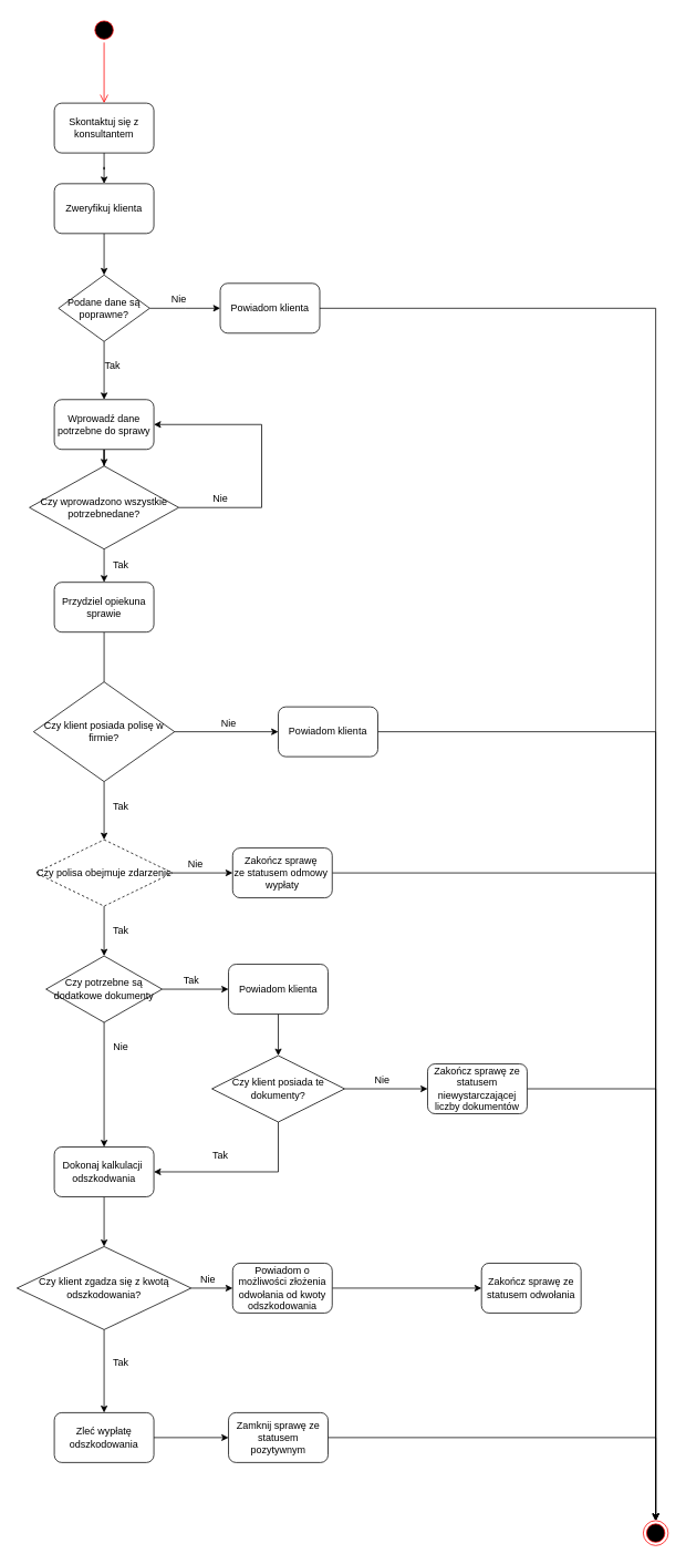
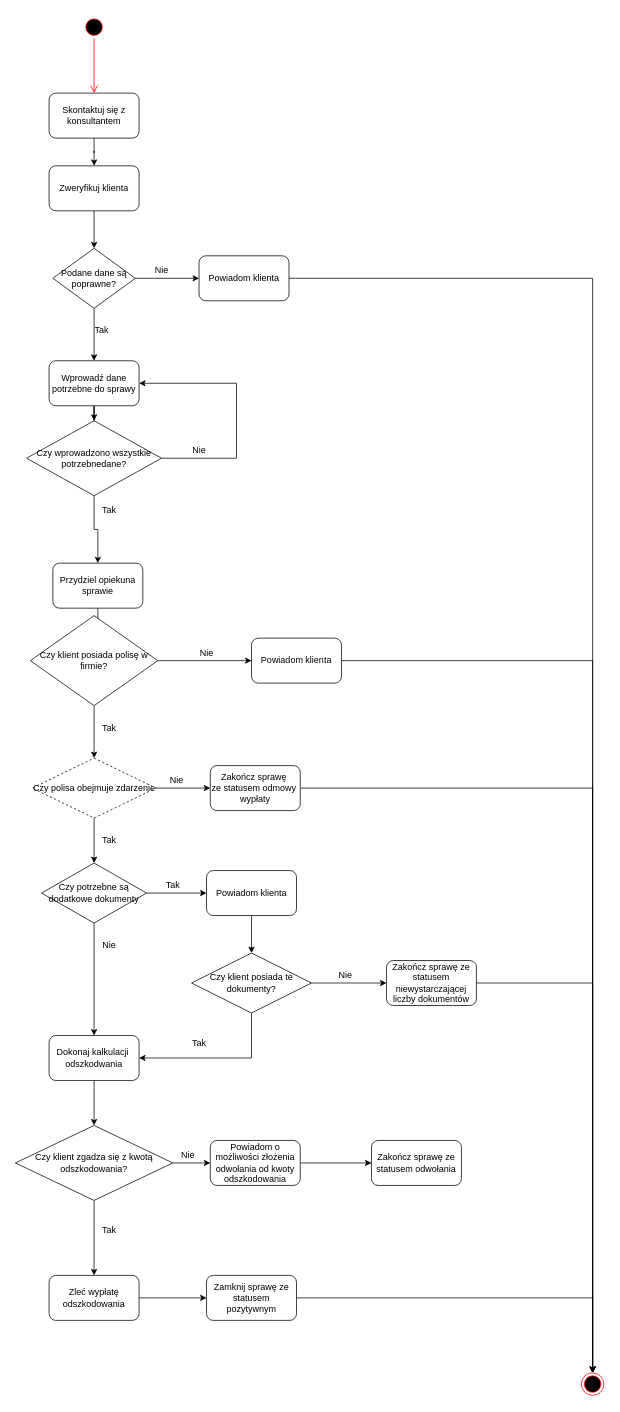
  <mxCell id="0" />
  <mxCell id="1" parent="0" />
  <mxCell id="2" style="edgeStyle=orthogonalEdgeStyle;rounded=0;orthogonalLoop=1;jettySize=auto;html=1;" edge="1" parent="1" source="3" target="10"><mxGeometry relative="1" as="geometry" /></mxCell>
  <mxCell id="3" value="Skontaktuj się z konsultantem" style="rounded=1;whiteSpace=wrap;html=1;" vertex="1" parent="1"><mxGeometry x="65" y="123" width="120" height="60" as="geometry" /></mxCell>
  <mxCell id="4" value="Kli" style="ellipse;html=1;shape=startState;fillColor=#000000;strokeColor=#ff0000;" vertex="1" parent="1"><mxGeometry x="110" y="20" width="30" height="30" as="geometry" /></mxCell>
  <mxCell id="5" value="" style="edgeStyle=orthogonalEdgeStyle;html=1;verticalAlign=bottom;endArrow=open;endSize=8;strokeColor=#ff0000;entryX=0.5;entryY=0;entryDx=0;entryDy=0;" edge="1" source="4" parent="1" target="3"><mxGeometry relative="1" as="geometry"><mxPoint x="125" y="110" as="targetPoint" /></mxGeometry></mxCell>
  <mxCell id="6" style="edgeStyle=orthogonalEdgeStyle;rounded=0;orthogonalLoop=1;jettySize=auto;html=1;" edge="1" parent="1" source="8"><mxGeometry relative="1" as="geometry"><mxPoint x="265" y="370" as="targetPoint" /></mxGeometry></mxCell>
  <mxCell id="7" style="edgeStyle=orthogonalEdgeStyle;rounded=0;orthogonalLoop=1;jettySize=auto;html=1;entryX=0.5;entryY=0;entryDx=0;entryDy=0;" edge="1" parent="1" source="8" target="14"><mxGeometry relative="1" as="geometry" /></mxCell>
  <mxCell id="8" value="Podane dane są poprawne?" style="rhombus;whiteSpace=wrap;html=1;" vertex="1" parent="1"><mxGeometry x="70" y="330" width="110" height="80" as="geometry" /></mxCell>
  <mxCell id="9" style="edgeStyle=orthogonalEdgeStyle;rounded=0;orthogonalLoop=1;jettySize=auto;html=1;entryX=0.5;entryY=0;entryDx=0;entryDy=0;" edge="1" parent="1" source="10" target="8"><mxGeometry relative="1" as="geometry" /></mxCell>
  <mxCell id="10" value="Zweryfikuj klienta" style="rounded=1;whiteSpace=wrap;html=1;" vertex="1" parent="1"><mxGeometry x="65" y="220" width="120" height="60" as="geometry" /></mxCell>
  <mxCell id="11" style="edgeStyle=orthogonalEdgeStyle;rounded=0;orthogonalLoop=1;jettySize=auto;html=1;entryX=0.5;entryY=0;entryDx=0;entryDy=0;" edge="1" parent="1" source="12" target="27"><mxGeometry relative="1" as="geometry" /></mxCell>
  <mxCell id="12" value="Powiadom klienta" style="rounded=1;whiteSpace=wrap;html=1;" vertex="1" parent="1"><mxGeometry x="265" y="340" width="120" height="60" as="geometry" /></mxCell>
  <mxCell id="13" style="edgeStyle=orthogonalEdgeStyle;rounded=0;orthogonalLoop=1;jettySize=auto;html=1;" edge="1" parent="1" source="14" target="19"><mxGeometry relative="1" as="geometry" /></mxCell>
  <mxCell id="14" value="Wprowadź dane potrzebne do sprawy" style="rounded=1;whiteSpace=wrap;html=1;" vertex="1" parent="1"><mxGeometry x="65" y="480" width="120" height="60" as="geometry" /></mxCell>
  <mxCell id="15" value="Tak" style="text;html=1;align=center;verticalAlign=middle;resizable=0;points=[];autosize=1;" vertex="1" parent="1"><mxGeometry x="120" y="430" width="30" height="20" as="geometry" /></mxCell>
  <mxCell id="16" value="Nie" style="text;html=1;align=center;verticalAlign=middle;resizable=0;points=[];autosize=1;" vertex="1" parent="1"><mxGeometry x="200" y="350" width="30" height="20" as="geometry" /></mxCell>
  <mxCell id="17" style="edgeStyle=orthogonalEdgeStyle;rounded=0;orthogonalLoop=1;jettySize=auto;html=1;entryX=1;entryY=0.5;entryDx=0;entryDy=0;" edge="1" parent="1" source="19" target="14"><mxGeometry relative="1" as="geometry"><Array as="points"><mxPoint x="315" y="610" /><mxPoint x="315" y="510" /></Array></mxGeometry></mxCell>
  <mxCell id="18" style="edgeStyle=orthogonalEdgeStyle;rounded=0;orthogonalLoop=1;jettySize=auto;html=1;entryX=0.5;entryY=0;entryDx=0;entryDy=0;" edge="1" parent="1" source="19" target="22"><mxGeometry relative="1" as="geometry" /></mxCell>
  <mxCell id="19" value="Czy wprowadzono wszystkie potrzebnedane?" style="rhombus;whiteSpace=wrap;html=1;" vertex="1" parent="1"><mxGeometry x="35" y="560" width="180" height="100" as="geometry" /></mxCell>
  <mxCell id="20" value="Nie" style="text;html=1;align=center;verticalAlign=middle;resizable=0;points=[];autosize=1;" vertex="1" parent="1"><mxGeometry x="250" y="590" width="30" height="20" as="geometry" /></mxCell>
  <mxCell id="21" style="edgeStyle=orthogonalEdgeStyle;rounded=0;orthogonalLoop=1;jettySize=auto;html=1;entryX=0.5;entryY=0;entryDx=0;entryDy=0;endArrow=none;" edge="1" parent="1" source="22" target="26"><mxGeometry relative="1" as="geometry" /></mxCell>
- <mxCell id="22" value="Przydziel opiekuna sprawie" style="rounded=1;whiteSpace=wrap;html=1;" vertex="1" parent="1"><mxGeometry x="65" y="700" width="120" height="60" as="geometry" /></mxCell>
+ <mxCell id="22" value="Przydziel opiekuna sprawie" style="rounded=1;whiteSpace=wrap;html=1;" vertex="1" parent="1"><mxGeometry x="70" y="750" width="120" height="60" as="geometry" /></mxCell>
  <mxCell id="23" value="Tak" style="text;html=1;align=center;verticalAlign=middle;resizable=0;points=[];autosize=1;" vertex="1" parent="1"><mxGeometry x="130" y="670" width="30" height="20" as="geometry" /></mxCell>
  <mxCell id="24" style="edgeStyle=orthogonalEdgeStyle;rounded=0;orthogonalLoop=1;jettySize=auto;html=1;entryX=0;entryY=0.5;entryDx=0;entryDy=0;" edge="1" parent="1" source="26" target="29"><mxGeometry relative="1" as="geometry" /></mxCell>
  <mxCell id="25" style="edgeStyle=orthogonalEdgeStyle;rounded=0;orthogonalLoop=1;jettySize=auto;html=1;entryX=0.5;entryY=0;entryDx=0;entryDy=0;" edge="1" parent="1" source="26" target="40"><mxGeometry relative="1" as="geometry"><mxPoint x="125" y="1020" as="targetPoint" /></mxGeometry></mxCell>
  <mxCell id="26" value="Czy klient posiada polisę w firmie?" style="rhombus;whiteSpace=wrap;html=1;" vertex="1" parent="1"><mxGeometry x="40" y="820" width="170" height="120" as="geometry" /></mxCell>
  <mxCell id="27" value="" style="ellipse;html=1;shape=endState;fillColor=#000000;strokeColor=#ff0000;" vertex="1" parent="1"><mxGeometry x="775" y="1830" width="30" height="30" as="geometry" /></mxCell>
  <mxCell id="28" style="edgeStyle=orthogonalEdgeStyle;rounded=0;orthogonalLoop=1;jettySize=auto;html=1;entryX=0.5;entryY=0;entryDx=0;entryDy=0;" edge="1" parent="1" source="29" target="27"><mxGeometry relative="1" as="geometry" /></mxCell>
  <mxCell id="29" value="Powiadom klienta" style="rounded=1;whiteSpace=wrap;html=1;" vertex="1" parent="1"><mxGeometry x="335" y="850" width="120" height="60" as="geometry" /></mxCell>
  <mxCell id="30" value="Nie" style="text;html=1;align=center;verticalAlign=middle;resizable=0;points=[];autosize=1;" vertex="1" parent="1"><mxGeometry x="260" y="860" width="30" height="20" as="geometry" /></mxCell>
  <mxCell id="31" style="edgeStyle=orthogonalEdgeStyle;rounded=0;orthogonalLoop=1;jettySize=auto;html=1;entryX=0;entryY=0.5;entryDx=0;entryDy=0;exitX=1;exitY=0.5;exitDx=0;exitDy=0;" edge="1" parent="1" source="40" target="34"><mxGeometry relative="1" as="geometry"><mxPoint x="185" y="1050" as="sourcePoint" /></mxGeometry></mxCell>
  <mxCell id="32" value="Tak" style="text;html=1;align=center;verticalAlign=middle;resizable=0;points=[];autosize=1;" vertex="1" parent="1"><mxGeometry x="130" y="960" width="30" height="20" as="geometry" /></mxCell>
  <mxCell id="33" style="edgeStyle=orthogonalEdgeStyle;rounded=0;orthogonalLoop=1;jettySize=auto;html=1;entryX=0.5;entryY=0;entryDx=0;entryDy=0;" edge="1" parent="1" source="34" target="27"><mxGeometry relative="1" as="geometry" /></mxCell>
  <mxCell id="34" value="Zakończ sprawę&amp;nbsp;&lt;br&gt;ze statusem odmowy&amp;nbsp;&lt;br&gt;wypłaty" style="rounded=1;whiteSpace=wrap;html=1;" vertex="1" parent="1"><mxGeometry x="280" y="1020" width="120" height="60" as="geometry" /></mxCell>
  <mxCell id="35" value="Nie" style="text;html=1;align=center;verticalAlign=middle;resizable=0;points=[];autosize=1;" vertex="1" parent="1"><mxGeometry x="220" y="1030" width="30" height="20" as="geometry" /></mxCell>
  <mxCell id="36" style="edgeStyle=orthogonalEdgeStyle;rounded=0;orthogonalLoop=1;jettySize=auto;html=1;" edge="1" parent="1" source="37" target="57"><mxGeometry relative="1" as="geometry" /></mxCell>
  <mxCell id="37" value="Dokonaj kalkulacji&amp;nbsp; odszkodwania" style="rounded=1;whiteSpace=wrap;html=1;" vertex="1" parent="1"><mxGeometry x="65" y="1380" width="120" height="60" as="geometry" /></mxCell>
  <mxCell id="38" value="Tak" style="text;html=1;align=center;verticalAlign=middle;resizable=0;points=[];autosize=1;" vertex="1" parent="1"><mxGeometry x="130" y="1110" width="30" height="20" as="geometry" /></mxCell>
  <mxCell id="39" style="edgeStyle=orthogonalEdgeStyle;rounded=0;orthogonalLoop=1;jettySize=auto;html=1;entryX=0.5;entryY=0;entryDx=0;entryDy=0;" edge="1" parent="1" source="40" target="43"><mxGeometry relative="1" as="geometry" /></mxCell>
  <mxCell id="40" value="Czy polisa obejmuje zdarzenie" style="rhombus;whiteSpace=wrap;html=1;dashed=1;" vertex="1" parent="1"><mxGeometry x="42.5" y="1010" width="165" height="80" as="geometry" /></mxCell>
  <mxCell id="41" style="edgeStyle=orthogonalEdgeStyle;rounded=0;orthogonalLoop=1;jettySize=auto;html=1;" edge="1" parent="1" source="43" target="45"><mxGeometry relative="1" as="geometry" /></mxCell>
  <mxCell id="42" style="edgeStyle=orthogonalEdgeStyle;rounded=0;orthogonalLoop=1;jettySize=auto;html=1;" edge="1" parent="1" source="43" target="37"><mxGeometry relative="1" as="geometry" /></mxCell>
  <mxCell id="43" value="Czy potrzebne są dodatkowe dokumenty" style="rhombus;whiteSpace=wrap;html=1;" vertex="1" parent="1"><mxGeometry x="55" y="1150" width="140" height="80" as="geometry" /></mxCell>
  <mxCell id="44" style="edgeStyle=orthogonalEdgeStyle;rounded=0;orthogonalLoop=1;jettySize=auto;html=1;entryX=0.5;entryY=0;entryDx=0;entryDy=0;" edge="1" parent="1" source="45" target="50"><mxGeometry relative="1" as="geometry" /></mxCell>
  <mxCell id="45" value="Powiadom klienta" style="rounded=1;whiteSpace=wrap;html=1;" vertex="1" parent="1"><mxGeometry x="275" y="1160" width="120" height="60" as="geometry" /></mxCell>
  <mxCell id="46" value="Tak" style="text;html=1;align=center;verticalAlign=middle;resizable=0;points=[];autosize=1;" vertex="1" parent="1"><mxGeometry x="215" y="1170" width="30" height="20" as="geometry" /></mxCell>
  <mxCell id="47" value="Nie" style="text;html=1;align=center;verticalAlign=middle;resizable=0;points=[];autosize=1;" vertex="1" parent="1"><mxGeometry x="130" y="1250" width="30" height="20" as="geometry" /></mxCell>
  <mxCell id="48" style="edgeStyle=orthogonalEdgeStyle;rounded=0;orthogonalLoop=1;jettySize=auto;html=1;" edge="1" parent="1" source="50" target="37"><mxGeometry relative="1" as="geometry"><Array as="points"><mxPoint x="335" y="1410" /></Array></mxGeometry></mxCell>
  <mxCell id="49" style="edgeStyle=orthogonalEdgeStyle;rounded=0;orthogonalLoop=1;jettySize=auto;html=1;entryX=0;entryY=0.5;entryDx=0;entryDy=0;" edge="1" parent="1" source="50" target="53"><mxGeometry relative="1" as="geometry" /></mxCell>
  <mxCell id="50" value="Czy klient posiada te dokumenty?" style="rhombus;whiteSpace=wrap;html=1;" vertex="1" parent="1"><mxGeometry x="255" y="1270" width="160" height="80" as="geometry" /></mxCell>
  <mxCell id="51" value="Tak" style="text;html=1;align=center;verticalAlign=middle;resizable=0;points=[];autosize=1;" vertex="1" parent="1"><mxGeometry x="250" y="1380" width="30" height="20" as="geometry" /></mxCell>
  <mxCell id="52" style="edgeStyle=orthogonalEdgeStyle;rounded=0;orthogonalLoop=1;jettySize=auto;html=1;entryX=0.5;entryY=0;entryDx=0;entryDy=0;" edge="1" parent="1" source="53" target="27"><mxGeometry relative="1" as="geometry" /></mxCell>
  <mxCell id="53" value="Zakończ sprawę ze statusem niewystarczającej liczby dokumentów" style="rounded=1;whiteSpace=wrap;html=1;" vertex="1" parent="1"><mxGeometry x="515" y="1280" width="120" height="60" as="geometry" /></mxCell>
  <mxCell id="54" value="Nie" style="text;html=1;align=center;verticalAlign=middle;resizable=0;points=[];autosize=1;" vertex="1" parent="1"><mxGeometry x="445" y="1290" width="30" height="20" as="geometry" /></mxCell>
  <mxCell id="55" style="edgeStyle=orthogonalEdgeStyle;rounded=0;orthogonalLoop=1;jettySize=auto;html=1;entryX=0;entryY=0.5;entryDx=0;entryDy=0;" edge="1" parent="1" source="57" target="59"><mxGeometry relative="1" as="geometry" /></mxCell>
  <mxCell id="56" style="edgeStyle=orthogonalEdgeStyle;rounded=0;orthogonalLoop=1;jettySize=auto;html=1;" edge="1" parent="1" source="57" target="62"><mxGeometry relative="1" as="geometry" /></mxCell>
  <mxCell id="57" value="Czy klient zgadza się z kwotą odszkodowania?" style="rhombus;whiteSpace=wrap;html=1;" vertex="1" parent="1"><mxGeometry x="20" y="1500" width="210" height="100" as="geometry" /></mxCell>
  <mxCell id="58" style="edgeStyle=orthogonalEdgeStyle;rounded=0;orthogonalLoop=1;jettySize=auto;html=1;entryX=0;entryY=0.5;entryDx=0;entryDy=0;" edge="1" parent="1" source="59" target="60"><mxGeometry relative="1" as="geometry" /></mxCell>
  <mxCell id="59" value="Powiadom o możliwości złożenia odwołania od kwoty odszkodowania" style="rounded=1;whiteSpace=wrap;html=1;" vertex="1" parent="1"><mxGeometry x="280" y="1520" width="120" height="60" as="geometry" /></mxCell>
- <mxCell id="60" value="Zakończ sprawę ze statusem odwołania" style="rounded=1;whiteSpace=wrap;html=1;" vertex="1" parent="1"><mxGeometry x="580" y="1520" width="120" height="60" as="geometry" /></mxCell>
+ <mxCell id="60" value="Zakończ sprawę ze statusem odwołania" style="rounded=1;whiteSpace=wrap;html=1;" vertex="1" parent="1"><mxGeometry x="495" y="1520" width="120" height="60" as="geometry" /></mxCell>
  <mxCell id="61" style="edgeStyle=orthogonalEdgeStyle;rounded=0;orthogonalLoop=1;jettySize=auto;html=1;entryX=0;entryY=0.5;entryDx=0;entryDy=0;" edge="1" parent="1" source="62" target="66"><mxGeometry relative="1" as="geometry" /></mxCell>
  <mxCell id="62" value="Zleć wypłatę odszkodowania" style="rounded=1;whiteSpace=wrap;html=1;" vertex="1" parent="1"><mxGeometry x="65" y="1700" width="120" height="60" as="geometry" /></mxCell>
  <mxCell id="63" value="Nie" style="text;html=1;align=center;verticalAlign=middle;resizable=0;points=[];autosize=1;" vertex="1" parent="1"><mxGeometry x="235" y="1530" width="30" height="20" as="geometry" /></mxCell>
  <mxCell id="64" value="Tak" style="text;html=1;align=center;verticalAlign=middle;resizable=0;points=[];autosize=1;" vertex="1" parent="1"><mxGeometry x="130" y="1630" width="30" height="20" as="geometry" /></mxCell>
  <mxCell id="65" style="edgeStyle=orthogonalEdgeStyle;rounded=0;orthogonalLoop=1;jettySize=auto;html=1;entryX=0.5;entryY=0;entryDx=0;entryDy=0;" edge="1" parent="1" source="66" target="27"><mxGeometry relative="1" as="geometry" /></mxCell>
  <mxCell id="66" value="Zamknij sprawę ze statusem pozytywnym" style="rounded=1;whiteSpace=wrap;html=1;" vertex="1" parent="1"><mxGeometry x="275" y="1700" width="120" height="60" as="geometry" /></mxCell>
